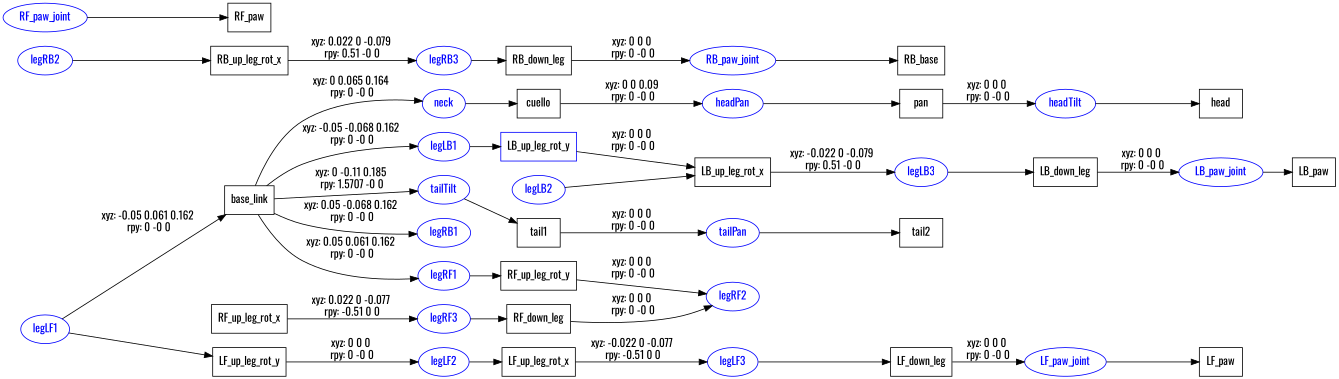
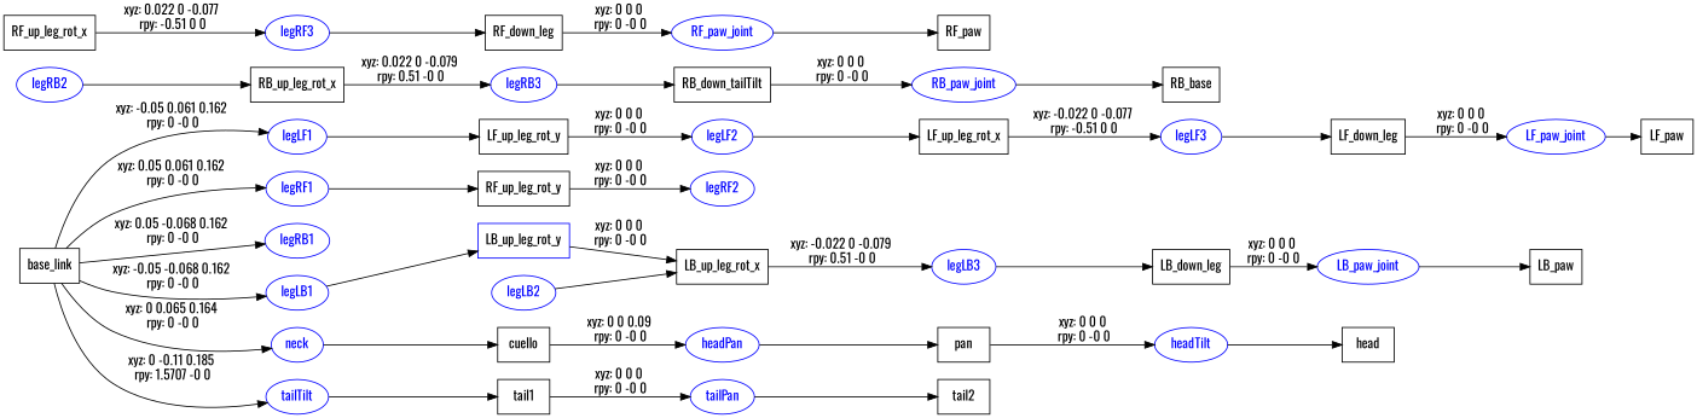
  digraph {
    fontname=Oswald
    rankdir=LR
    node [fontname=Oswald shape=box color=blue]
    edge [fontname=Oswald]
    n1 [label=base_link color=""]
    legLB1 [fontcolor=blue shape=ellipse]
    legLF1 [fontcolor=blue shape=ellipse]
    legRB1 [fontcolor=blue shape=ellipse]
    legRF1 [fontcolor=blue shape=ellipse]
    neck [fontcolor=blue shape=ellipse]
    tailTilt [fontcolor=blue shape=ellipse]
    n8 [label=LB_up_leg_rot_y]
    n9 [label=LF_up_leg_rot_y color=""]
    n10 [label=RF_up_leg_rot_y color=""]
    n11 [label=cuello color=""]
    n12 [label=tail1 color=""]
    n13 [label=LB_up_leg_rot_x color=""]
    legLB2 [fontcolor=blue shape=ellipse]
    legLB3 [fontcolor=blue shape=ellipse]
    n16 [label=LB_down_leg color=""]
    LB_paw_joint [fontcolor=blue shape=ellipse]
    n18 [label=LB_paw color=""]
    legLF2 [fontcolor=blue shape=ellipse]
    n20 [label=LF_up_leg_rot_x color=""]
    legLF3 [fontcolor=blue shape=ellipse]
    n22 [label=LF_down_leg color=""]
    LF_paw_joint [fontcolor=blue shape=ellipse]
    n24 [label=LF_paw color=""]
    legRB2 [fontcolor=blue shape=ellipse]
    n26 [label=RB_up_leg_rot_x color=""]
    legRB3 [fontcolor=blue shape=ellipse]
-   n28 [label=RB_down_leg color=""]
+   n28 [label=RB_down_tailTilt color=""]
    RB_paw_joint [fontcolor=blue shape=ellipse]
    n30 [label=RB_base color=""]
    legRF2 [fontcolor=blue shape=ellipse]
    n32 [label=RF_up_leg_rot_x color=""]
    legRF3 [fontcolor=blue shape=ellipse]
    n34 [label=RF_down_leg color=""]
    RF_paw_joint [fontcolor=blue shape=ellipse]
    n36 [label=RF_paw color=""]
    headPan [fontcolor=blue shape=ellipse]
    n38 [label=pan color=""]
    headTilt [fontcolor=blue shape=ellipse]
    n40 [label=head color=""]
    tailPan [fontcolor=blue shape=ellipse]
    n42 [label=tail2 color=""]
    n1 -> legLB1 [label="xyz: -0.05 -0.068 0.162 \nrpy: 0 -0 0"]
-   legLF1 -> n1 [label="xyz: -0.05 0.061 0.162 \nrpy: 0 -0 0"]
+   n1 -> legLF1 [label="xyz: -0.05 0.061 0.162 \nrpy: 0 -0 0"]
    n1 -> legRB1 [label="xyz: 0.05 -0.068 0.162 \nrpy: 0 -0 0"]
    n1 -> legRF1 [label="xyz: 0.05 0.061 0.162 \nrpy: 0 -0 0"]
    n1 -> neck [label="xyz: 0 0.065 0.164 \nrpy: 0 -0 0"]
    n1 -> tailTilt [label="xyz: 0 -0.11 0.185 \nrpy: 1.5707 -0 0"]
    legLB1 -> n8
    legLF1 -> n9
    legRF1 -> n10
    neck -> n11
    tailTilt -> n12
    n8 -> n13 [label="xyz: 0 0 0 \nrpy: 0 -0 0"]
    n9 -> legLF2 [label="xyz: 0 0 0 \nrpy: 0 -0 0"]
    n10 -> legRF2 [label="xyz: 0 0 0 \nrpy: 0 -0 0"]
    n11 -> headPan [label="xyz: 0 0 0.09 \nrpy: 0 -0 0"]
    n12 -> tailPan [label="xyz: 0 0 0 \nrpy: 0 -0 0"]
    n13 -> legLB3 [label="xyz: -0.022 0 -0.079 \nrpy: 0.51 -0 0"]
    legLB2 -> n13
    legLB3 -> n16
    n16 -> LB_paw_joint [label="xyz: 0 0 0 \nrpy: 0 -0 0"]
    LB_paw_joint -> n18
    legLF2 -> n20
    n20 -> legLF3 [label="xyz: -0.022 0 -0.077 \nrpy: -0.51 0 0"]
    legLF3 -> n22
    n22 -> LF_paw_joint [label="xyz: 0 0 0 \nrpy: 0 -0 0"]
    LF_paw_joint -> n24
    legRB2 -> n26
    n26 -> legRB3 [label="xyz: 0.022 0 -0.079 \nrpy: 0.51 -0 0"]
    legRB3 -> n28
    n28 -> RB_paw_joint [label="xyz: 0 0 0 \nrpy: 0 -0 0"]
    RB_paw_joint -> n30
    n32 -> legRF3 [label="xyz: 0.022 0 -0.077 \nrpy: -0.51 0 0"]
    legRF3 -> n34
-   n34 -> legRF2 [label="xyz: 0 0 0 \nrpy: 0 -0 0"]
+   n34 -> RF_paw_joint [label="xyz: 0 0 0 \nrpy: 0 -0 0"]
    RF_paw_joint -> n36
    headPan -> n38
    n38 -> headTilt [label="xyz: 0 0 0 \nrpy: 0 -0 0"]
    headTilt -> n40
    tailPan -> n42
  }
